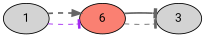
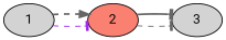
  digraph {
    fontname="Roboto Mono"
    rankdir=LR
    node [fillcolor=lightgrey fontname="Roboto Mono" style=filled]
    edge [arrowhead=tee color=gray40 fontname="Roboto Mono" style=dashed]
-   2 [fillcolor=salmon label=6]
+   2 [fillcolor=salmon]
    1
    3
    2 -> 3
    2 -> 3 [penwidth=2.0 style=solid]
    1 -> 2 [color=purple]
    1 -> 2 [arrowhead=normal penwidth=2.0]
  }
